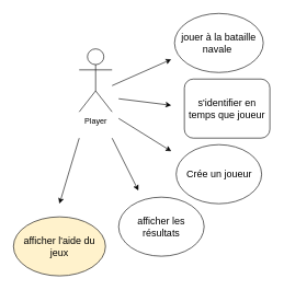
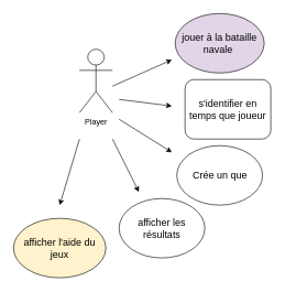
  <mxCell id="0" />
  <mxCell id="1" parent="0" />
  <mxCell id="2" value="Player" style="shape=umlActor;verticalLabelPosition=bottom;labelBackgroundColor=#ffffff;verticalAlign=top;html=1;outlineConnect=0;" parent="1" vertex="1"><mxGeometry x="120" y="74" width="50" height="96" as="geometry" /></mxCell>
- <mxCell id="3" value="jouer à la bataille navale&amp;nbsp;" style="ellipse;whiteSpace=wrap;html=1;fontSize=15;" parent="1" vertex="1"><mxGeometry x="265" y="20" width="135" height="90" as="geometry" /></mxCell>
+ <mxCell id="3" value="jouer à la bataille navale&amp;nbsp;" style="ellipse;whiteSpace=wrap;html=1;fontSize=15;fillColor=#e1d5e7;" parent="1" vertex="1"><mxGeometry x="265" y="20" width="135" height="90" as="geometry" /></mxCell>
  <mxCell id="4" value="s'identifier en temps que joueur" style="whiteSpace=wrap;html=1;fontSize=15;rounded=1;" parent="1" vertex="1"><mxGeometry x="280" y="120" width="130" height="90" as="geometry" /></mxCell>
- <mxCell id="5" value="Crée un joueur" style="ellipse;whiteSpace=wrap;html=1;fontSize=15;" parent="1" vertex="1"><mxGeometry x="267.5" y="220" width="130" height="90" as="geometry" /></mxCell>
+ <mxCell id="5" value="Crée un que" style="ellipse;whiteSpace=wrap;html=1;fontSize=15;" parent="1" vertex="1"><mxGeometry x="267.5" y="220" width="130" height="90" as="geometry" /></mxCell>
  <mxCell id="6" value="afficher les résultats" style="ellipse;whiteSpace=wrap;html=1;fontSize=15;" parent="1" vertex="1"><mxGeometry x="180" y="300" width="130" height="90" as="geometry" /></mxCell>
  <mxCell id="7" value="afficher l'aide du jeux" style="ellipse;whiteSpace=wrap;html=1;fontSize=15;fillColor=#fff2cc;" parent="1" vertex="1"><mxGeometry x="20" y="330" width="140" height="90" as="geometry" /></mxCell>
  <mxCell id="8" value="" style="endArrow=classic;html=1;fontSize=15;" parent="1" edge="1"><mxGeometry width="50" height="50" relative="1" as="geometry"><mxPoint x="170" y="130" as="sourcePoint" /><mxPoint x="260" y="90" as="targetPoint" /></mxGeometry></mxCell>
  <mxCell id="9" value="" style="endArrow=classic;html=1;fontSize=15;" parent="1" edge="1"><mxGeometry width="50" height="50" relative="1" as="geometry"><mxPoint x="180" y="150" as="sourcePoint" /><mxPoint x="260" y="160" as="targetPoint" /></mxGeometry></mxCell>
  <mxCell id="10" value="" style="endArrow=classic;html=1;fontSize=15;" parent="1" edge="1"><mxGeometry width="50" height="50" relative="1" as="geometry"><mxPoint x="180" y="180" as="sourcePoint" /><mxPoint x="260" y="230" as="targetPoint" /></mxGeometry></mxCell>
  <mxCell id="11" value="" style="endArrow=classic;html=1;fontSize=15;" parent="1" edge="1"><mxGeometry width="50" height="50" relative="1" as="geometry"><mxPoint x="170" y="210" as="sourcePoint" /><mxPoint x="210" y="290" as="targetPoint" /></mxGeometry></mxCell>
  <mxCell id="12" value="" style="endArrow=classic;html=1;fontSize=15;" parent="1" edge="1"><mxGeometry width="50" height="50" relative="1" as="geometry"><mxPoint x="120" y="210" as="sourcePoint" /><mxPoint x="90" y="310" as="targetPoint" /></mxGeometry></mxCell>
